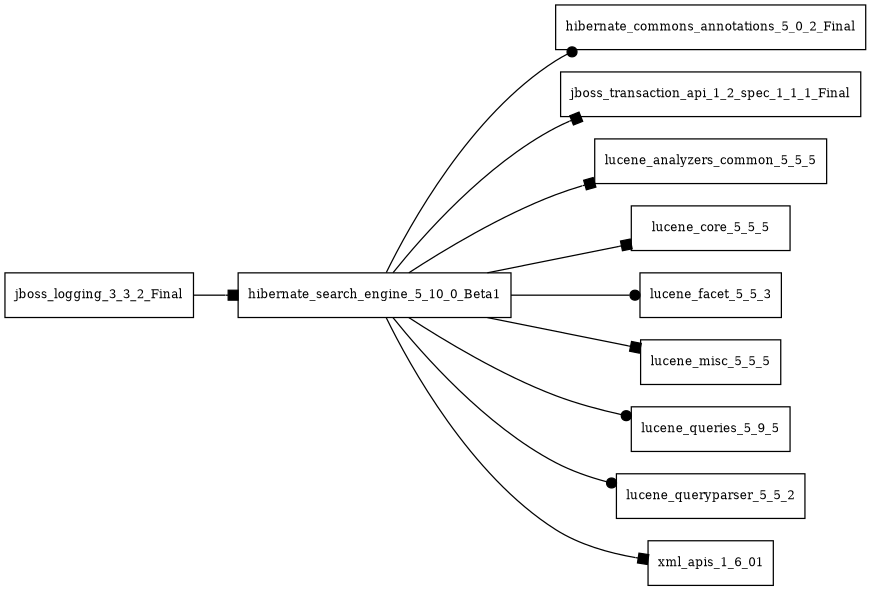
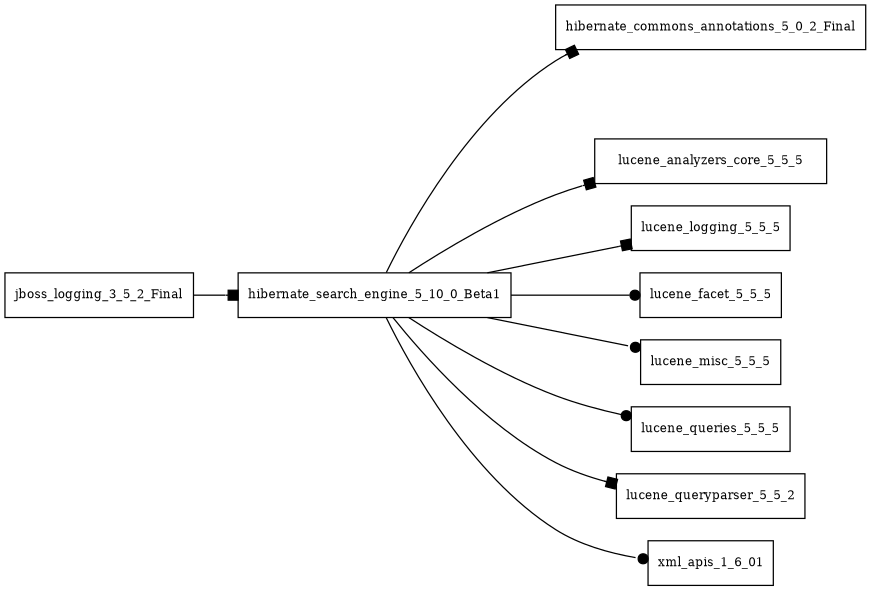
  digraph {
    rankdir=LR
    node [fontsize=10.0 shape=box]
    edge [arrowhead=box]
    hibernate_search_engine_5_10_0_Beta1
    hibernate_commons_annotations_5_0_2_Final
-   jboss_transaction_api_1_2_spec_1_1_1_Final
-   lucene_analyzers_common_5_5_5
-   lucene_core_5_5_5
-   lucene_facet_5_5_5 [label=lucene_facet_5_5_3]
+   lucene_analyzers_common_5_5_5 [label=lucene_analyzers_core_5_5_5]
+   lucene_core_5_5_5 [label=lucene_logging_5_5_5]
+   lucene_facet_5_5_5
    lucene_misc_5_5_5
-   lucene_queries_5_5_5 [label=lucene_queries_5_9_5]
+   lucene_queries_5_5_5
    n9 [label=lucene_queryparser_5_5_2]
    n10 [label=xml_apis_1_6_01]
-   jboss_logging_3_3_2_Final
-   hibernate_search_engine_5_10_0_Beta1 -> hibernate_commons_annotations_5_0_2_Final [arrowhead=dot]
-   hibernate_search_engine_5_10_0_Beta1 -> jboss_transaction_api_1_2_spec_1_1_1_Final
+   jboss_logging_3_3_2_Final [label=jboss_logging_3_5_2_Final]
+   hibernate_search_engine_5_10_0_Beta1 -> hibernate_commons_annotations_5_0_2_Final
    hibernate_search_engine_5_10_0_Beta1 -> lucene_analyzers_common_5_5_5
    hibernate_search_engine_5_10_0_Beta1 -> lucene_core_5_5_5
    hibernate_search_engine_5_10_0_Beta1 -> lucene_facet_5_5_5 [arrowhead=dot]
-   hibernate_search_engine_5_10_0_Beta1 -> lucene_misc_5_5_5
+   hibernate_search_engine_5_10_0_Beta1 -> lucene_misc_5_5_5 [arrowhead=dot]
    hibernate_search_engine_5_10_0_Beta1 -> lucene_queries_5_5_5 [arrowhead=dot]
-   hibernate_search_engine_5_10_0_Beta1 -> n9 [arrowhead=dot]
-   hibernate_search_engine_5_10_0_Beta1 -> n10
+   hibernate_search_engine_5_10_0_Beta1 -> n9
+   hibernate_search_engine_5_10_0_Beta1 -> n10 [arrowhead=dot]
    jboss_logging_3_3_2_Final -> hibernate_search_engine_5_10_0_Beta1
  }
